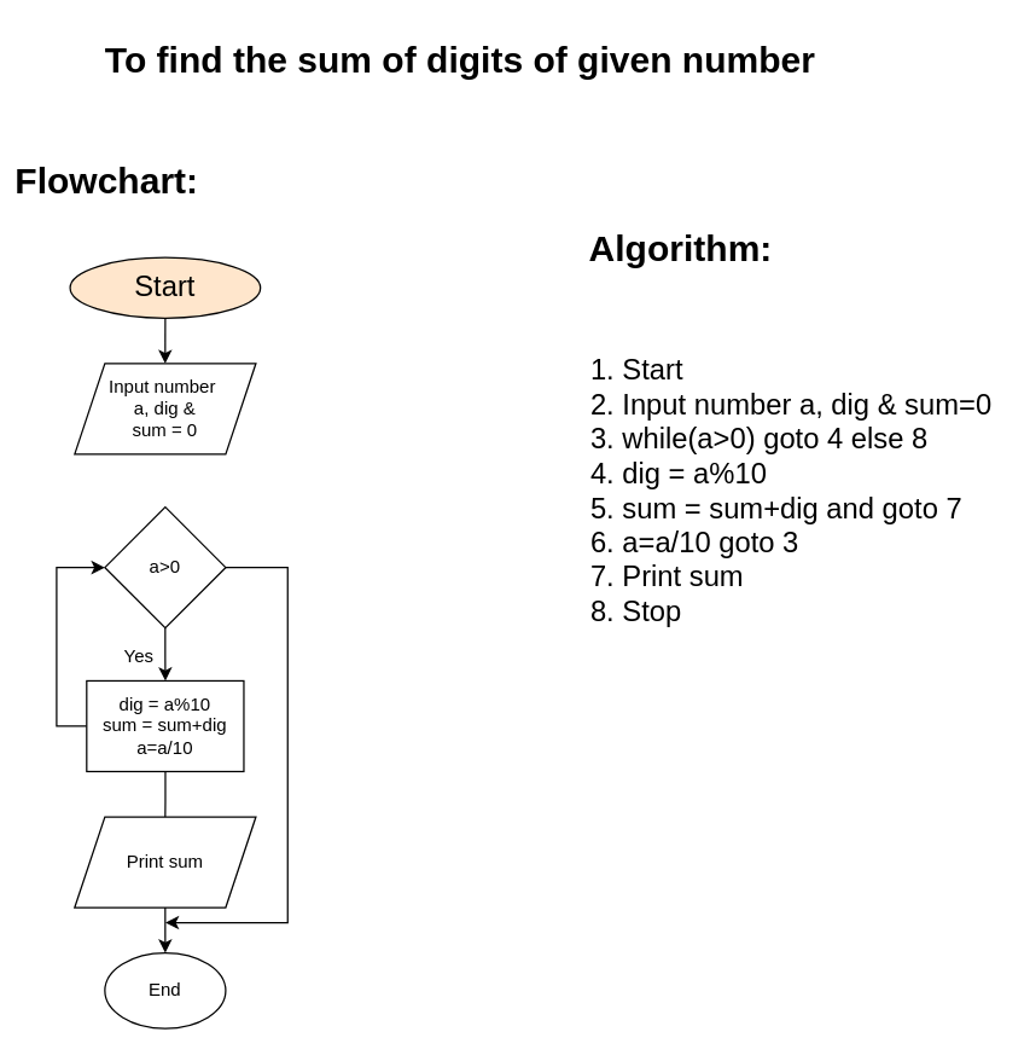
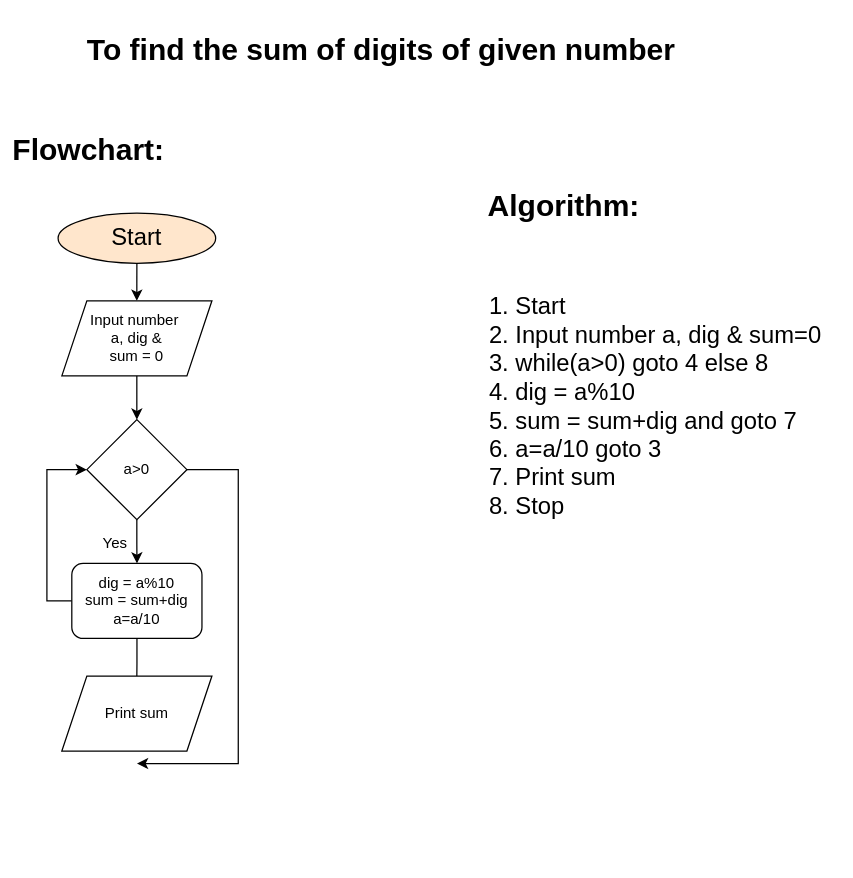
  <mxCell id="0" />
  <mxCell id="1" parent="0" />
  <mxCell id="2" value="" style="edgeStyle=orthogonalEdgeStyle;rounded=0;orthogonalLoop=1;jettySize=auto;html=1;" parent="1" source="3" target="9" edge="1"><mxGeometry relative="1" as="geometry" /></mxCell>
  <mxCell id="3" value="&lt;font style=&quot;font-size: 19px;&quot;&gt;Start&lt;/font&gt;" style="ellipse;whiteSpace=wrap;html=1;fillColor=#ffe6cc;" parent="1" vertex="1"><mxGeometry x="45.94" y="170" width="126" height="40" as="geometry" /></mxCell>
  <mxCell id="4" value="Algorithm:" style="text;strokeColor=none;fillColor=none;html=1;fontSize=24;fontStyle=1;verticalAlign=middle;align=center;" parent="1" vertex="1"><mxGeometry x="400" y="145" width="100" height="40" as="geometry" /></mxCell>
  <mxCell id="5" value="Flowchart:" style="text;strokeColor=none;fillColor=none;html=1;fontSize=24;fontStyle=1;verticalAlign=middle;align=center;" parent="1" vertex="1"><mxGeometry x="20" y="100" width="100" height="40" as="geometry" /></mxCell>
  <mxCell id="6" value="To find the sum of digits of given number" style="text;strokeColor=none;fillColor=none;html=1;fontSize=24;fontStyle=1;verticalAlign=middle;align=center;" parent="1" vertex="1"><mxGeometry x="254" y="20" width="100" height="40" as="geometry" /></mxCell>
  <mxCell id="7" value="&lt;ol&gt;&lt;li&gt;Start&lt;/li&gt;&lt;li&gt;Input number a, dig &amp;amp; sum=0&lt;/li&gt;&lt;li&gt;while(a&amp;gt;0) goto 4 else 8&lt;/li&gt;&lt;li&gt;dig = a%10&lt;/li&gt;&lt;li&gt;sum = sum+dig and goto 7&lt;/li&gt;&lt;li&gt;a=a/10 goto 3&lt;/li&gt;&lt;li&gt;Print sum&lt;/li&gt;&lt;li&gt;Stop&lt;/li&gt;&lt;/ol&gt;" style="text;strokeColor=none;fillColor=none;html=1;whiteSpace=wrap;verticalAlign=middle;overflow=hidden;fontSize=19;" parent="1" vertex="1"><mxGeometry x="370" y="185" width="290" height="280" as="geometry" /></mxCell>
+ <mxCell id="8" value="" style="edgeStyle=orthogonalEdgeStyle;rounded=0;orthogonalLoop=1;jettySize=auto;html=1;" edge="1" parent="1" source="9" target="12"><mxGeometry relative="1" as="geometry" /></mxCell>
  <mxCell id="9" value="Input number&amp;nbsp;&lt;br&gt;a, dig &amp;amp;&lt;br&gt;sum = 0" style="shape=parallelogram;perimeter=parallelogramPerimeter;whiteSpace=wrap;html=1;fixedSize=1;" parent="1" vertex="1"><mxGeometry x="48.94" y="240" width="120" height="60" as="geometry" /></mxCell>
  <mxCell id="10" value="" style="edgeStyle=orthogonalEdgeStyle;rounded=0;orthogonalLoop=1;jettySize=auto;html=1;" edge="1" parent="1" source="12" target="17"><mxGeometry relative="1" as="geometry" /></mxCell>
  <mxCell id="11" style="edgeStyle=orthogonalEdgeStyle;rounded=0;orthogonalLoop=1;jettySize=auto;html=1;" edge="1" parent="1" source="12"><mxGeometry relative="1" as="geometry"><mxPoint x="109" y="610" as="targetPoint" /><Array as="points"><mxPoint x="190" y="375" /><mxPoint x="190" y="610" /></Array></mxGeometry></mxCell>
  <mxCell id="12" value="a&amp;gt;0" style="rhombus;whiteSpace=wrap;html=1;" vertex="1" parent="1"><mxGeometry x="68.94" y="335" width="80" height="80" as="geometry" /></mxCell>
- <mxCell id="13" value="" style="edgeStyle=orthogonalEdgeStyle;rounded=0;orthogonalLoop=1;jettySize=auto;html=1;" edge="1" parent="1" source="14" target="19"><mxGeometry relative="1" as="geometry" /></mxCell>
  <mxCell id="14" value="Print sum" style="shape=parallelogram;perimeter=parallelogramPerimeter;whiteSpace=wrap;html=1;fixedSize=1;" vertex="1" parent="1"><mxGeometry x="48.94" y="540" width="120" height="60" as="geometry" /></mxCell>
  <mxCell id="15" value="" style="edgeStyle=orthogonalEdgeStyle;rounded=0;orthogonalLoop=1;jettySize=auto;html=1;endArrow=none;" edge="1" parent="1" source="17" target="14"><mxGeometry relative="1" as="geometry" /></mxCell>
  <mxCell id="16" style="edgeStyle=orthogonalEdgeStyle;rounded=0;orthogonalLoop=1;jettySize=auto;html=1;entryX=0;entryY=0.5;entryDx=0;entryDy=0;" edge="1" parent="1" source="17" target="12"><mxGeometry relative="1" as="geometry"><Array as="points"><mxPoint x="37" y="480" /><mxPoint x="37" y="375" /></Array></mxGeometry></mxCell>
- <mxCell id="17" value="dig = a%10&lt;br&gt;sum = sum+dig&lt;br&gt;a=a/10" style="rounded=0;whiteSpace=wrap;html=1;" vertex="1" parent="1"><mxGeometry x="56.91" y="450" width="104.06" height="60" as="geometry" /></mxCell>
+ <mxCell id="17" value="dig = a%10&lt;br&gt;sum = sum+dig&lt;br&gt;a=a/10" style="whiteSpace=wrap;html=1;rounded=1;" vertex="1" parent="1"><mxGeometry x="56.91" y="450" width="104.06" height="60" as="geometry" /></mxCell>
  <mxCell id="18" value="Yes" style="text;whiteSpace=wrap;html=1;" vertex="1" parent="1"><mxGeometry x="80" y="420" width="26" height="20" as="geometry" /></mxCell>
- <mxCell id="19" value="End" style="ellipse;whiteSpace=wrap;html=1;" vertex="1" parent="1"><mxGeometry x="68.94" y="630" width="80" height="50" as="geometry" /></mxCell>
